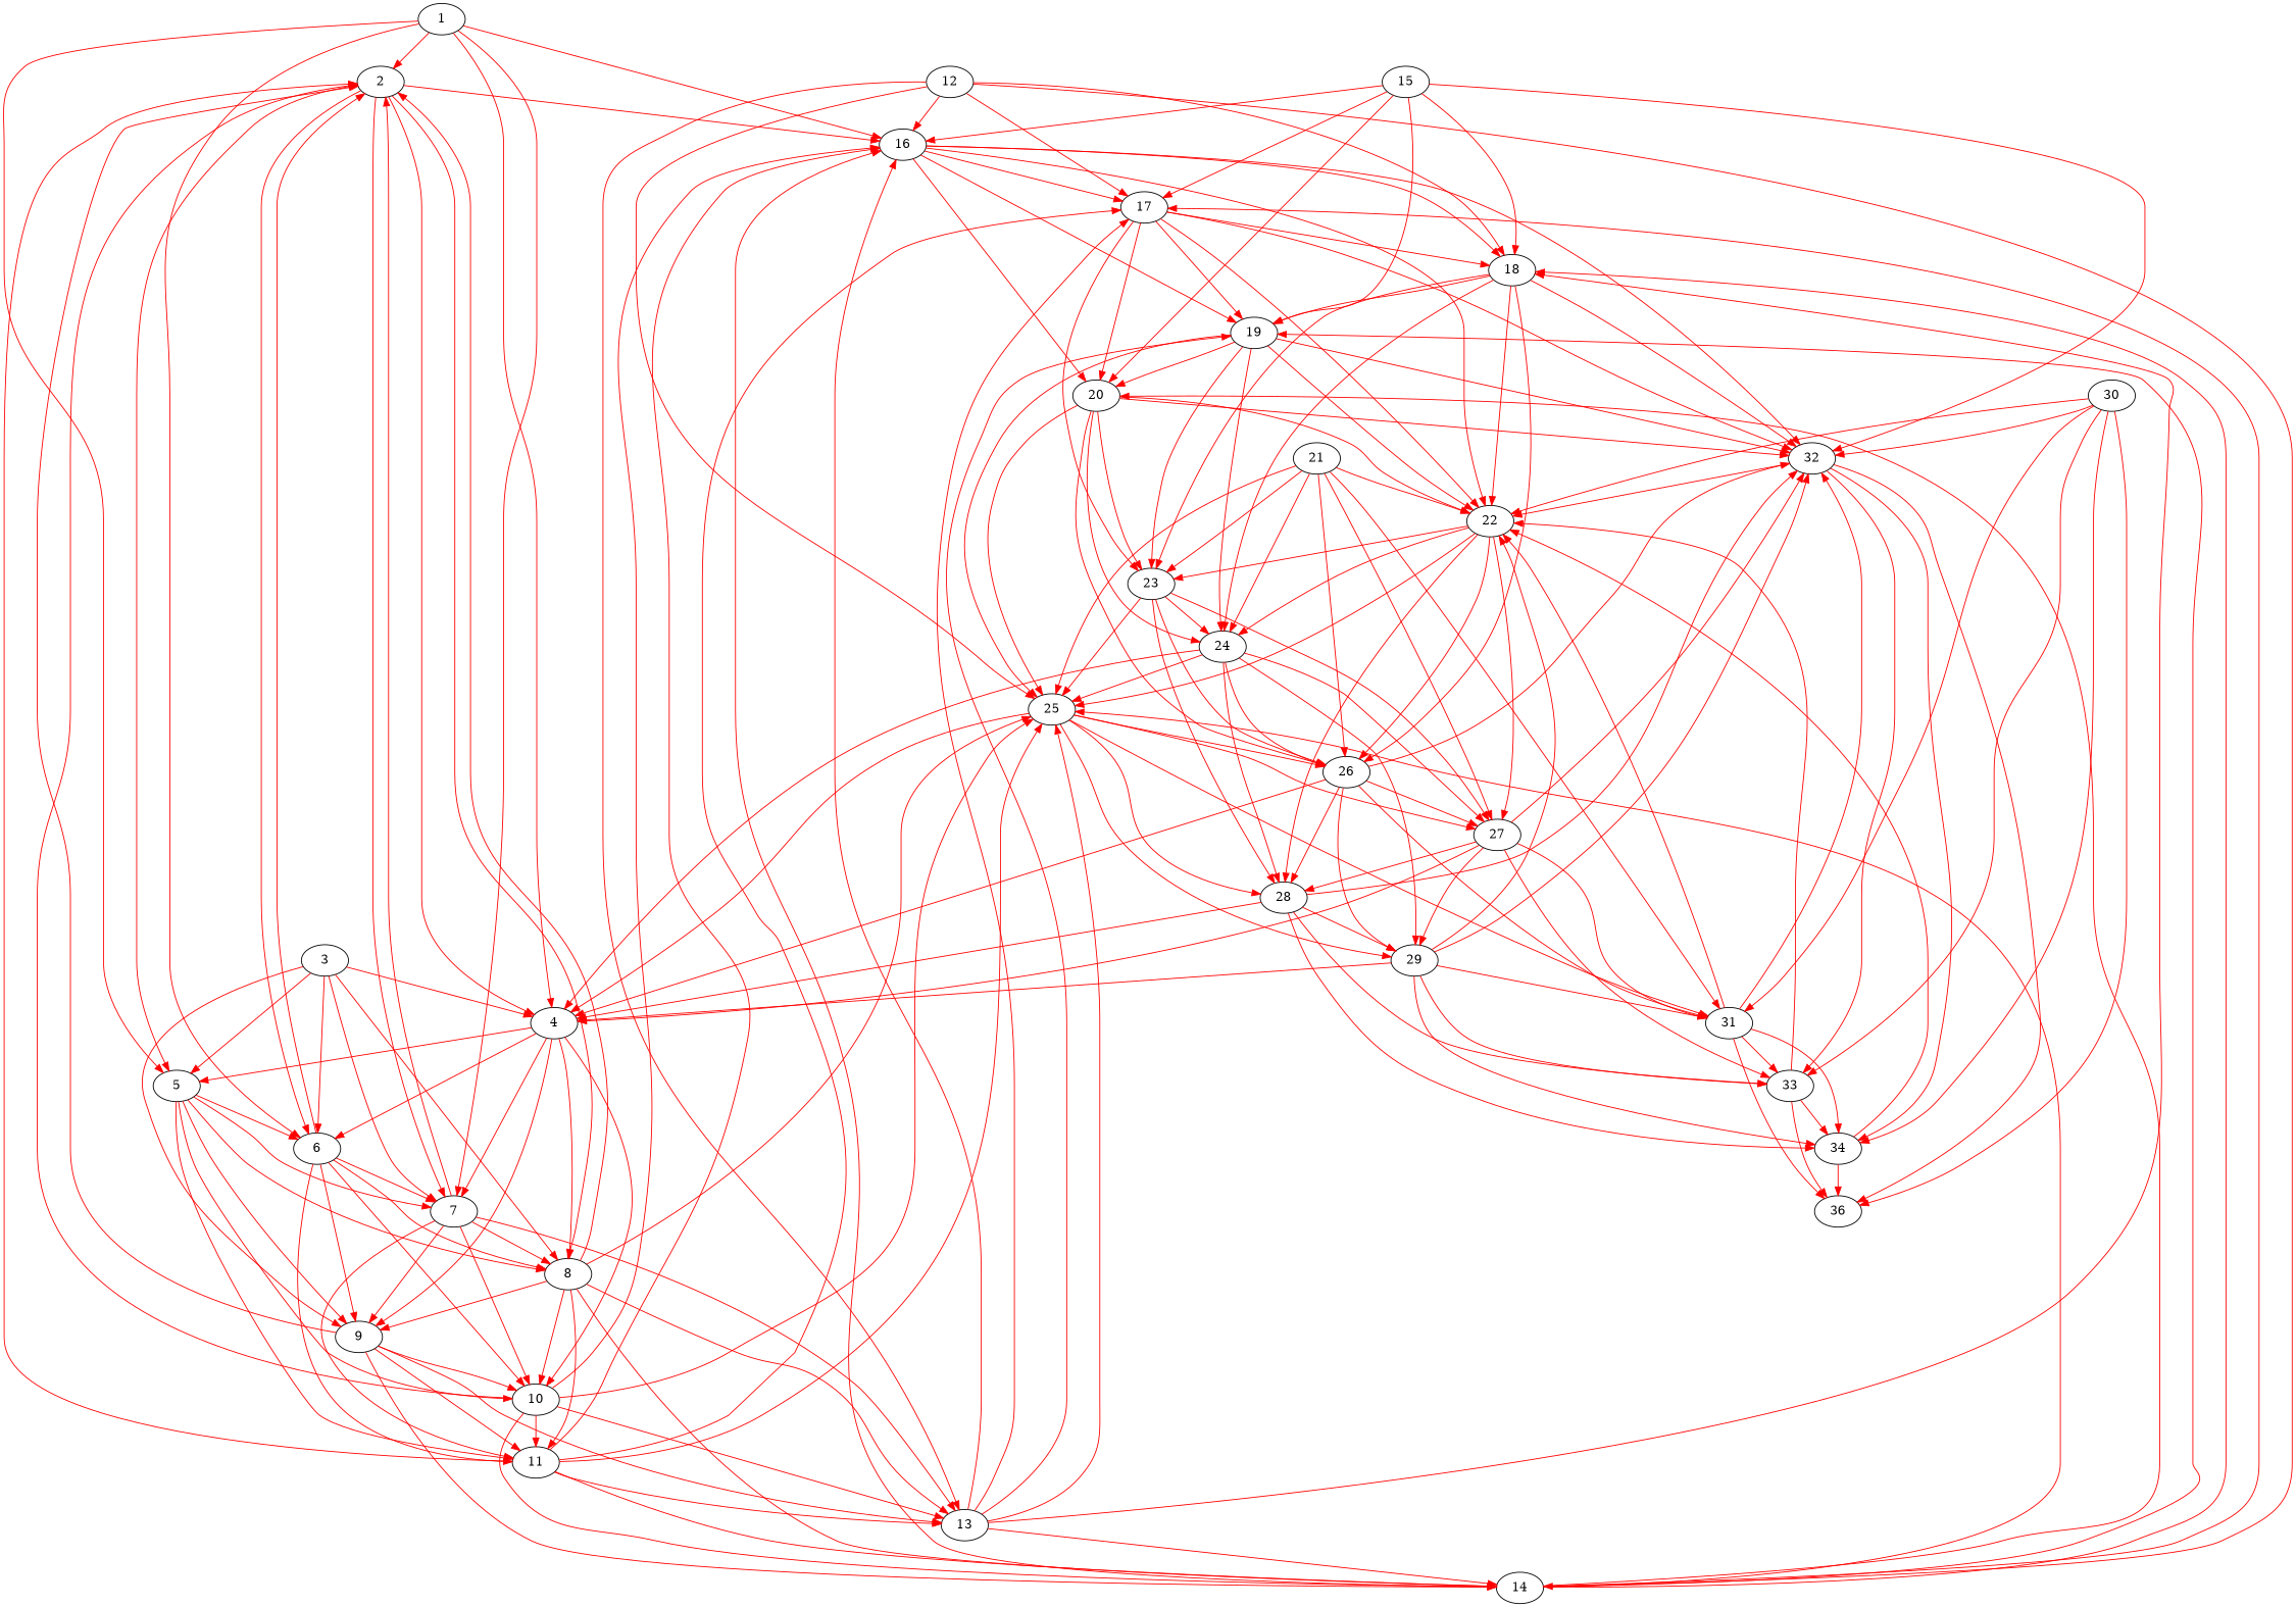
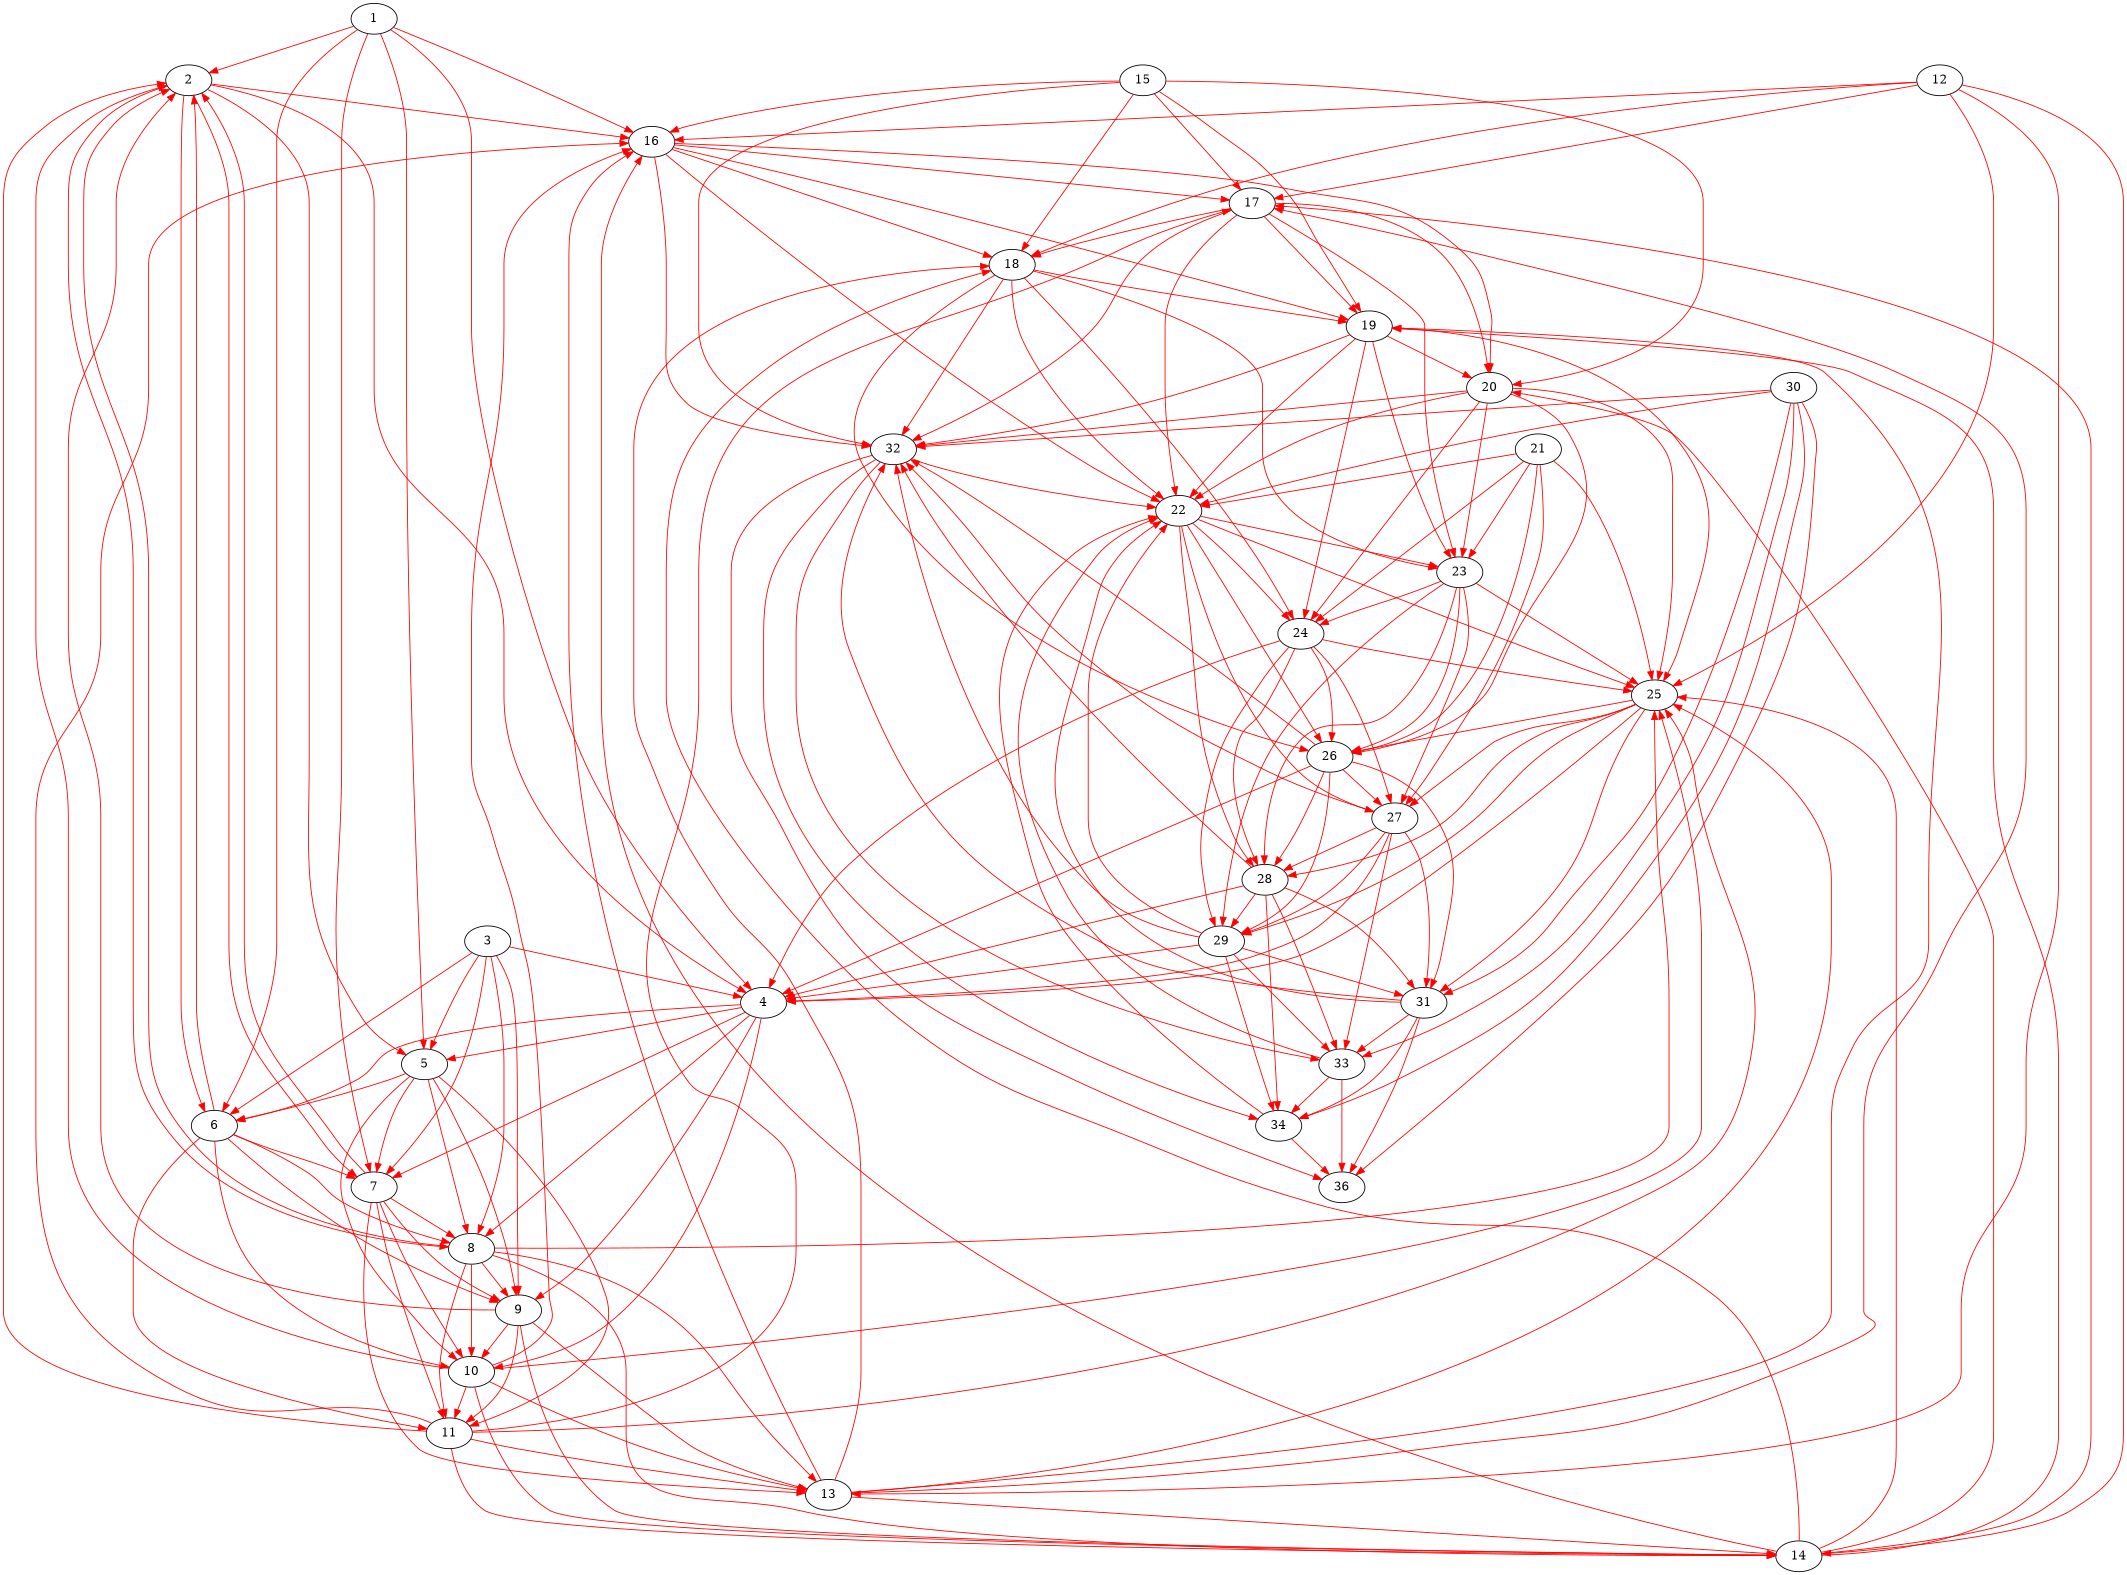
  digraph {
    edge [color=red]
    1
    2
    16
    4
    5
    6
    7
    8
    17
    18
    19
    20
    32
    22
    9
    10
    11
    13
    14
    25
    23
    26
    24
    33
    34
    36
    27
    28
    3
    29
    31
    12
    15
    21
    30
    1 -> 2
    1 -> 16
    1 -> 4
    1 -> 5
    1 -> 6
    1 -> 7
    2 -> 16
    2 -> 4
    2 -> 5
    2 -> 6
    2 -> 7
    2 -> 8
    16 -> 17
    16 -> 18
    16 -> 19
    16 -> 20
    16 -> 32
    16 -> 22
    4 -> 5
    4 -> 6
    4 -> 7
    4 -> 8
    4 -> 9
    4 -> 10
    5 -> 6
    5 -> 7
    5 -> 8
    5 -> 9
    5 -> 10
    5 -> 11
    6 -> 2
    6 -> 7
    6 -> 8
    6 -> 9
    6 -> 10
    6 -> 11
    7 -> 2
    7 -> 8
    7 -> 9
    7 -> 10
    7 -> 11
    7 -> 13
    8 -> 2
    8 -> 9
    8 -> 10
    8 -> 11
    8 -> 13
    8 -> 14
    8 -> 25
    17 -> 18
    17 -> 19
    17 -> 20
    17 -> 32
    17 -> 22
    17 -> 23
    18 -> 19
    18 -> 32
    18 -> 22
    18 -> 23
    18 -> 26
    18 -> 24
    19 -> 20
    19 -> 32
    19 -> 22
    19 -> 25
    19 -> 23
    19 -> 24
    20 -> 32
    20 -> 22
    20 -> 25
    20 -> 23
    20 -> 26
    20 -> 24
    32 -> 22
    32 -> 33
    32 -> 34
    32 -> 36
    22 -> 25
    22 -> 23
    22 -> 26
    22 -> 24
    22 -> 27
    22 -> 28
    9 -> 2
    9 -> 10
    9 -> 11
    9 -> 13
    9 -> 14
    10 -> 2
    10 -> 16
    10 -> 11
    10 -> 13
    10 -> 14
    10 -> 25
    11 -> 2
    11 -> 16
    11 -> 17
    11 -> 13
    11 -> 14
    11 -> 25
    13 -> 16
    13 -> 17
    13 -> 18
    13 -> 19
    13 -> 14
    13 -> 25
    14 -> 16
    14 -> 17
    14 -> 18
    14 -> 19
    14 -> 20
    14 -> 25
    25 -> 4
    25 -> 26
    25 -> 27
    25 -> 28
    25 -> 29
    25 -> 31
    23 -> 25
    23 -> 26
    23 -> 24
    23 -> 27
    23 -> 28
+   23 -> 29
    26 -> 4
    26 -> 32
    26 -> 27
    26 -> 28
    26 -> 29
    26 -> 31
    24 -> 4
    24 -> 25
    24 -> 26
    24 -> 27
    24 -> 28
    24 -> 29
    33 -> 22
    33 -> 34
    33 -> 36
    34 -> 22
    34 -> 36
    27 -> 4
    27 -> 32
    27 -> 33
    27 -> 28
    27 -> 29
    27 -> 31
    28 -> 4
    28 -> 32
    28 -> 33
    28 -> 34
    28 -> 29
-   21 -> 31
+   28 -> 31
    3 -> 4
    3 -> 5
    3 -> 6
    3 -> 7
    3 -> 8
    3 -> 9
    29 -> 4
    29 -> 32
    29 -> 22
    29 -> 33
    29 -> 34
    29 -> 31
    31 -> 32
    31 -> 22
    31 -> 33
    31 -> 34
    31 -> 36
    12 -> 16
    12 -> 17
    12 -> 18
    12 -> 13
    12 -> 14
    12 -> 25
    15 -> 16
    15 -> 17
    15 -> 18
    15 -> 19
    15 -> 20
    15 -> 32
    21 -> 22
    21 -> 25
    21 -> 23
    21 -> 26
    21 -> 24
    21 -> 27
    30 -> 32
    30 -> 22
    30 -> 33
    30 -> 34
    30 -> 36
    30 -> 31
  }
